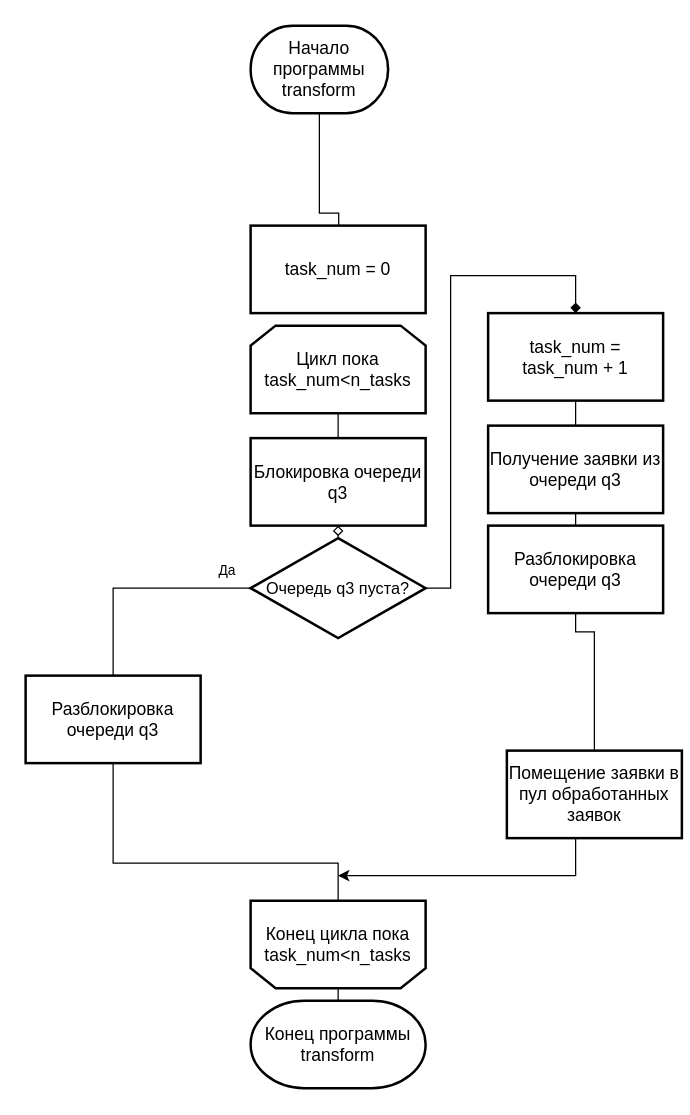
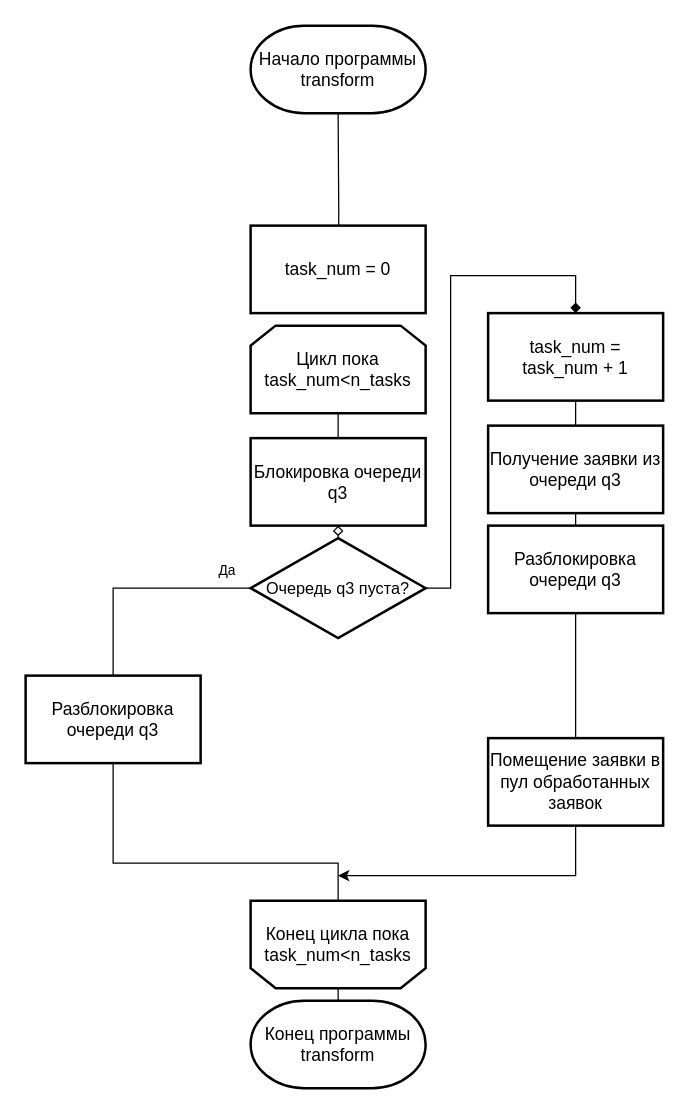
  <mxCell id="0" />
  <mxCell id="1" parent="0" />
  <mxCell id="2" style="edgeStyle=orthogonalEdgeStyle;rounded=0;orthogonalLoop=1;jettySize=auto;html=1;exitX=0.5;exitY=1;exitDx=0;exitDy=0;endArrow=none;endFill=0;" parent="1" source="11" target="12" edge="1"><mxGeometry relative="1" as="geometry" /></mxCell>
  <mxCell id="3" style="edgeStyle=orthogonalEdgeStyle;rounded=0;orthogonalLoop=1;jettySize=auto;html=1;exitX=0.5;exitY=0;exitDx=0;exitDy=0;exitPerimeter=0;entryX=0.5;entryY=1;entryDx=0;entryDy=0;entryPerimeter=0;endArrow=none;endFill=0;" parent="1" source="5" edge="1"><mxGeometry relative="1" as="geometry"><mxPoint x="270" y="1025" as="sourcePoint" /><mxPoint x="270" y="750" as="targetPoint" /></mxGeometry></mxCell>
  <mxCell id="4" style="edgeStyle=orthogonalEdgeStyle;rounded=0;orthogonalLoop=1;jettySize=auto;html=1;exitX=0.5;exitY=0;exitDx=0;exitDy=0;exitPerimeter=0;entryX=0.5;entryY=1;entryDx=0;entryDy=0;entryPerimeter=0;endArrow=none;endFill=0;" parent="1" target="6" edge="1"><mxGeometry relative="1" as="geometry"><mxPoint x="270" y="250" as="sourcePoint" /></mxGeometry></mxCell>
  <mxCell id="5" value="Конец программы transform" style="strokeWidth=2;html=1;shape=mxgraph.flowchart.terminator;whiteSpace=wrap;fontSize=14;" parent="1" vertex="1"><mxGeometry x="200" y="800" width="140" height="70" as="geometry" /></mxCell>
- <mxCell id="6" value="&lt;font style=&quot;font-size: 14px&quot;&gt;Начало программы transform&lt;/font&gt;" style="strokeWidth=2;html=1;shape=mxgraph.flowchart.terminator;whiteSpace=wrap;fontSize=14;fontFamily=Helvetica;" parent="1" vertex="1"><mxGeometry x="200" y="20" width="110" height="70" as="geometry" /></mxCell>
+ <mxCell id="6" value="&lt;font style=&quot;font-size: 14px&quot;&gt;Начало программы transform&lt;/font&gt;" style="strokeWidth=2;html=1;shape=mxgraph.flowchart.terminator;whiteSpace=wrap;fontSize=14;fontFamily=Helvetica;" parent="1" vertex="1"><mxGeometry x="200" y="20" width="140" height="70" as="geometry" /></mxCell>
  <mxCell id="7" style="edgeStyle=orthogonalEdgeStyle;rounded=0;orthogonalLoop=1;jettySize=auto;html=1;exitX=0.5;exitY=1;exitDx=0;exitDy=0;entryX=0.5;entryY=0;entryDx=0;entryDy=0;endArrow=none;endFill=0;" parent="1" source="8" target="14" edge="1"><mxGeometry relative="1" as="geometry" /></mxCell>
  <mxCell id="8" value="&lt;span style=&quot;font-size: 14px&quot;&gt;Цикл пока task_num&amp;lt;n_tasks&lt;/span&gt;" style="shape=loopLimit;whiteSpace=wrap;html=1;strokeWidth=2;" parent="1" vertex="1"><mxGeometry x="200" y="260" width="140" height="70" as="geometry" /></mxCell>
  <mxCell id="9" value="&lt;span style=&quot;font-size: 14px&quot;&gt;Конец цикла&amp;nbsp;&lt;/span&gt;&lt;span style=&quot;font-size: 14px&quot;&gt;пока task_num&amp;lt;n_tasks&lt;/span&gt;" style="shape=loopLimit;whiteSpace=wrap;html=1;strokeWidth=2;direction=west;" parent="1" vertex="1"><mxGeometry x="200" y="720" width="140" height="70" as="geometry" /></mxCell>
  <mxCell id="10" value="task_num = 0" style="rounded=0;whiteSpace=wrap;html=1;strokeWidth=2;fontSize=14;" parent="1" vertex="1"><mxGeometry x="200" y="180" width="140" height="70" as="geometry" /></mxCell>
  <mxCell id="11" value="Получение заявки из очереди q3" style="rounded=0;whiteSpace=wrap;html=1;strokeWidth=2;fontSize=14;" parent="1" vertex="1"><mxGeometry x="390" y="340" width="140" height="70" as="geometry" /></mxCell>
- <mxCell id="12" value="Помещение заявки в пул обработанных заявок" style="rounded=0;whiteSpace=wrap;html=1;strokeWidth=2;fontSize=14;" parent="1" vertex="1"><mxGeometry x="405" y="600" width="140" height="70" as="geometry" /></mxCell>
+ <mxCell id="12" value="Помещение заявки в пул обработанных заявок" style="rounded=0;whiteSpace=wrap;html=1;strokeWidth=2;fontSize=14;" parent="1" vertex="1"><mxGeometry x="390" y="590" width="140" height="70" as="geometry" /></mxCell>
  <mxCell id="13" style="edgeStyle=orthogonalEdgeStyle;rounded=0;orthogonalLoop=1;jettySize=auto;html=1;endArrow=classic;endFill=1;fontSize=13;exitX=0.5;exitY=1;exitDx=0;exitDy=0;" parent="1" edge="1" source="12"><mxGeometry relative="1" as="geometry"><mxPoint x="270" y="700" as="targetPoint" /><Array as="points"><mxPoint x="460" y="700" /></Array><mxPoint x="420" y="680" as="sourcePoint" /></mxGeometry></mxCell>
  <mxCell id="14" value="Блокировка очереди q3" style="rounded=0;whiteSpace=wrap;html=1;strokeWidth=2;fontSize=14;" parent="1" vertex="1"><mxGeometry x="200" y="350" width="140" height="70" as="geometry" /></mxCell>
  <mxCell id="15" value="" style="edgeStyle=orthogonalEdgeStyle;rounded=0;orthogonalLoop=1;jettySize=auto;html=1;exitX=1;exitY=0.5;exitDx=0;exitDy=0;fontSize=13;entryX=0.5;entryY=0;entryDx=0;entryDy=0;endArrow=diamond;" parent="1" source="19" edge="1" target="24"><mxGeometry x="-0.851" y="10" relative="1" as="geometry"><mxPoint as="offset" /><mxPoint x="460" y="340" as="targetPoint" /><Array as="points"><mxPoint x="360" y="470" /><mxPoint x="360" y="220" /><mxPoint x="460" y="220" /></Array><mxPoint x="380" y="300" as="sourcePoint" /></mxGeometry></mxCell>
  <mxCell id="16" style="edgeStyle=orthogonalEdgeStyle;rounded=0;orthogonalLoop=1;jettySize=auto;html=1;exitX=0;exitY=0.5;exitDx=0;exitDy=0;entryX=0.5;entryY=0;entryDx=0;entryDy=0;fontSize=13;endArrow=none;endFill=0;" parent="1" source="19" target="22" edge="1"><mxGeometry relative="1" as="geometry" /></mxCell>
  <mxCell id="17" value="Да" style="edgeLabel;html=1;align=center;verticalAlign=middle;resizable=0;points=[];" parent="16" vertex="1" connectable="0"><mxGeometry x="-0.355" y="3" relative="1" as="geometry"><mxPoint x="38" y="-18" as="offset" /></mxGeometry></mxCell>
  <mxCell id="18" style="edgeStyle=orthogonalEdgeStyle;rounded=0;orthogonalLoop=1;jettySize=auto;html=1;exitX=0.5;exitY=0;exitDx=0;exitDy=0;entryX=0.5;entryY=1;entryDx=0;entryDy=0;endArrow=diamond;endFill=0;" parent="1" source="19" target="14" edge="1"><mxGeometry relative="1" as="geometry" /></mxCell>
  <mxCell id="19" value="Очередь q3 пуста?" style="rhombus;whiteSpace=wrap;html=1;strokeWidth=2;fontSize=13;" parent="1" vertex="1"><mxGeometry x="200" y="430" width="140" height="80" as="geometry" /></mxCell>
  <mxCell id="20" value="Разблокировка очереди q3" style="rounded=0;whiteSpace=wrap;html=1;strokeWidth=2;fontSize=14;" parent="1" vertex="1"><mxGeometry x="390" width="140" height="70" as="geometry" y="420" /></mxCell>
  <mxCell id="21" style="edgeStyle=orthogonalEdgeStyle;rounded=0;orthogonalLoop=1;jettySize=auto;html=1;entryX=0.5;entryY=1;entryDx=0;entryDy=0;endArrow=none;endFill=0;fontSize=13;" parent="1" source="22" target="9" edge="1"><mxGeometry relative="1" as="geometry"><Array as="points"><mxPoint x="90" y="690" /><mxPoint x="270" y="690" /></Array></mxGeometry></mxCell>
  <mxCell id="22" value="Разблокировка очереди q3" style="rounded=0;whiteSpace=wrap;html=1;strokeWidth=2;fontSize=14;" parent="1" vertex="1"><mxGeometry x="20" y="540" width="140" height="70" as="geometry" /></mxCell>
  <mxCell id="23" style="edgeStyle=orthogonalEdgeStyle;rounded=0;orthogonalLoop=1;jettySize=auto;html=1;exitX=0.5;exitY=1;exitDx=0;exitDy=0;entryX=0.5;entryY=0;entryDx=0;entryDy=0;endArrow=none;endFill=0;" edge="1" parent="1" source="24" target="11"><mxGeometry relative="1" as="geometry" /></mxCell>
  <mxCell id="24" value="task_num = &lt;br&gt;task_num + 1" style="rounded=0;whiteSpace=wrap;html=1;strokeWidth=2;fontSize=14;" vertex="1" parent="1"><mxGeometry x="390" y="250" width="140" height="70" as="geometry" /></mxCell>
